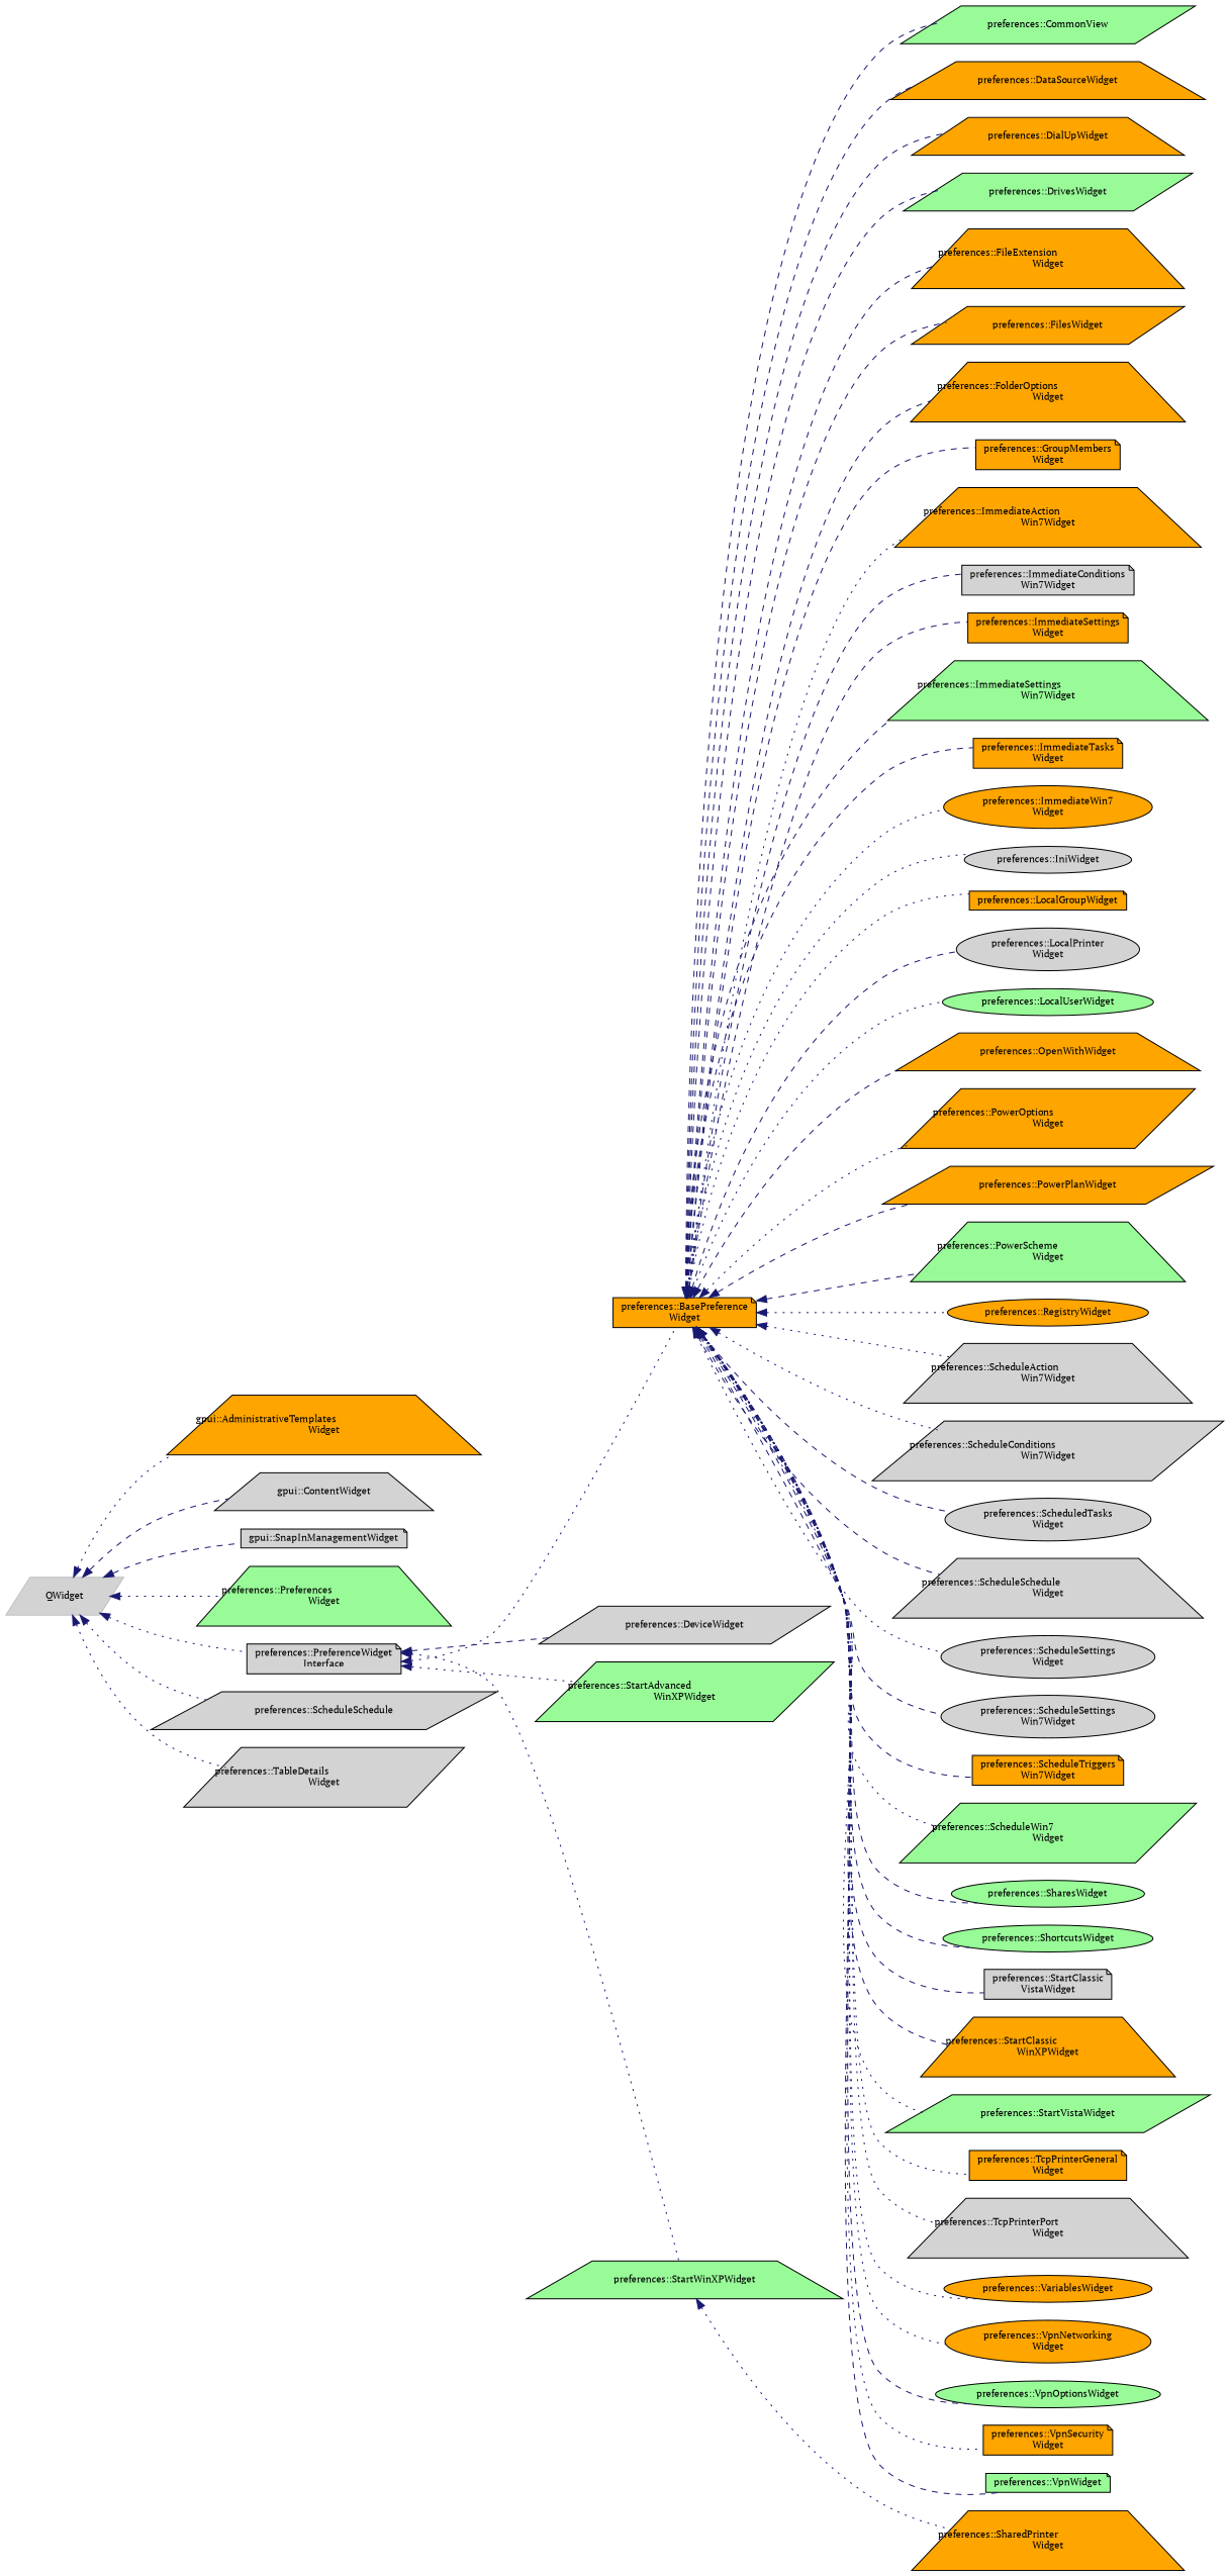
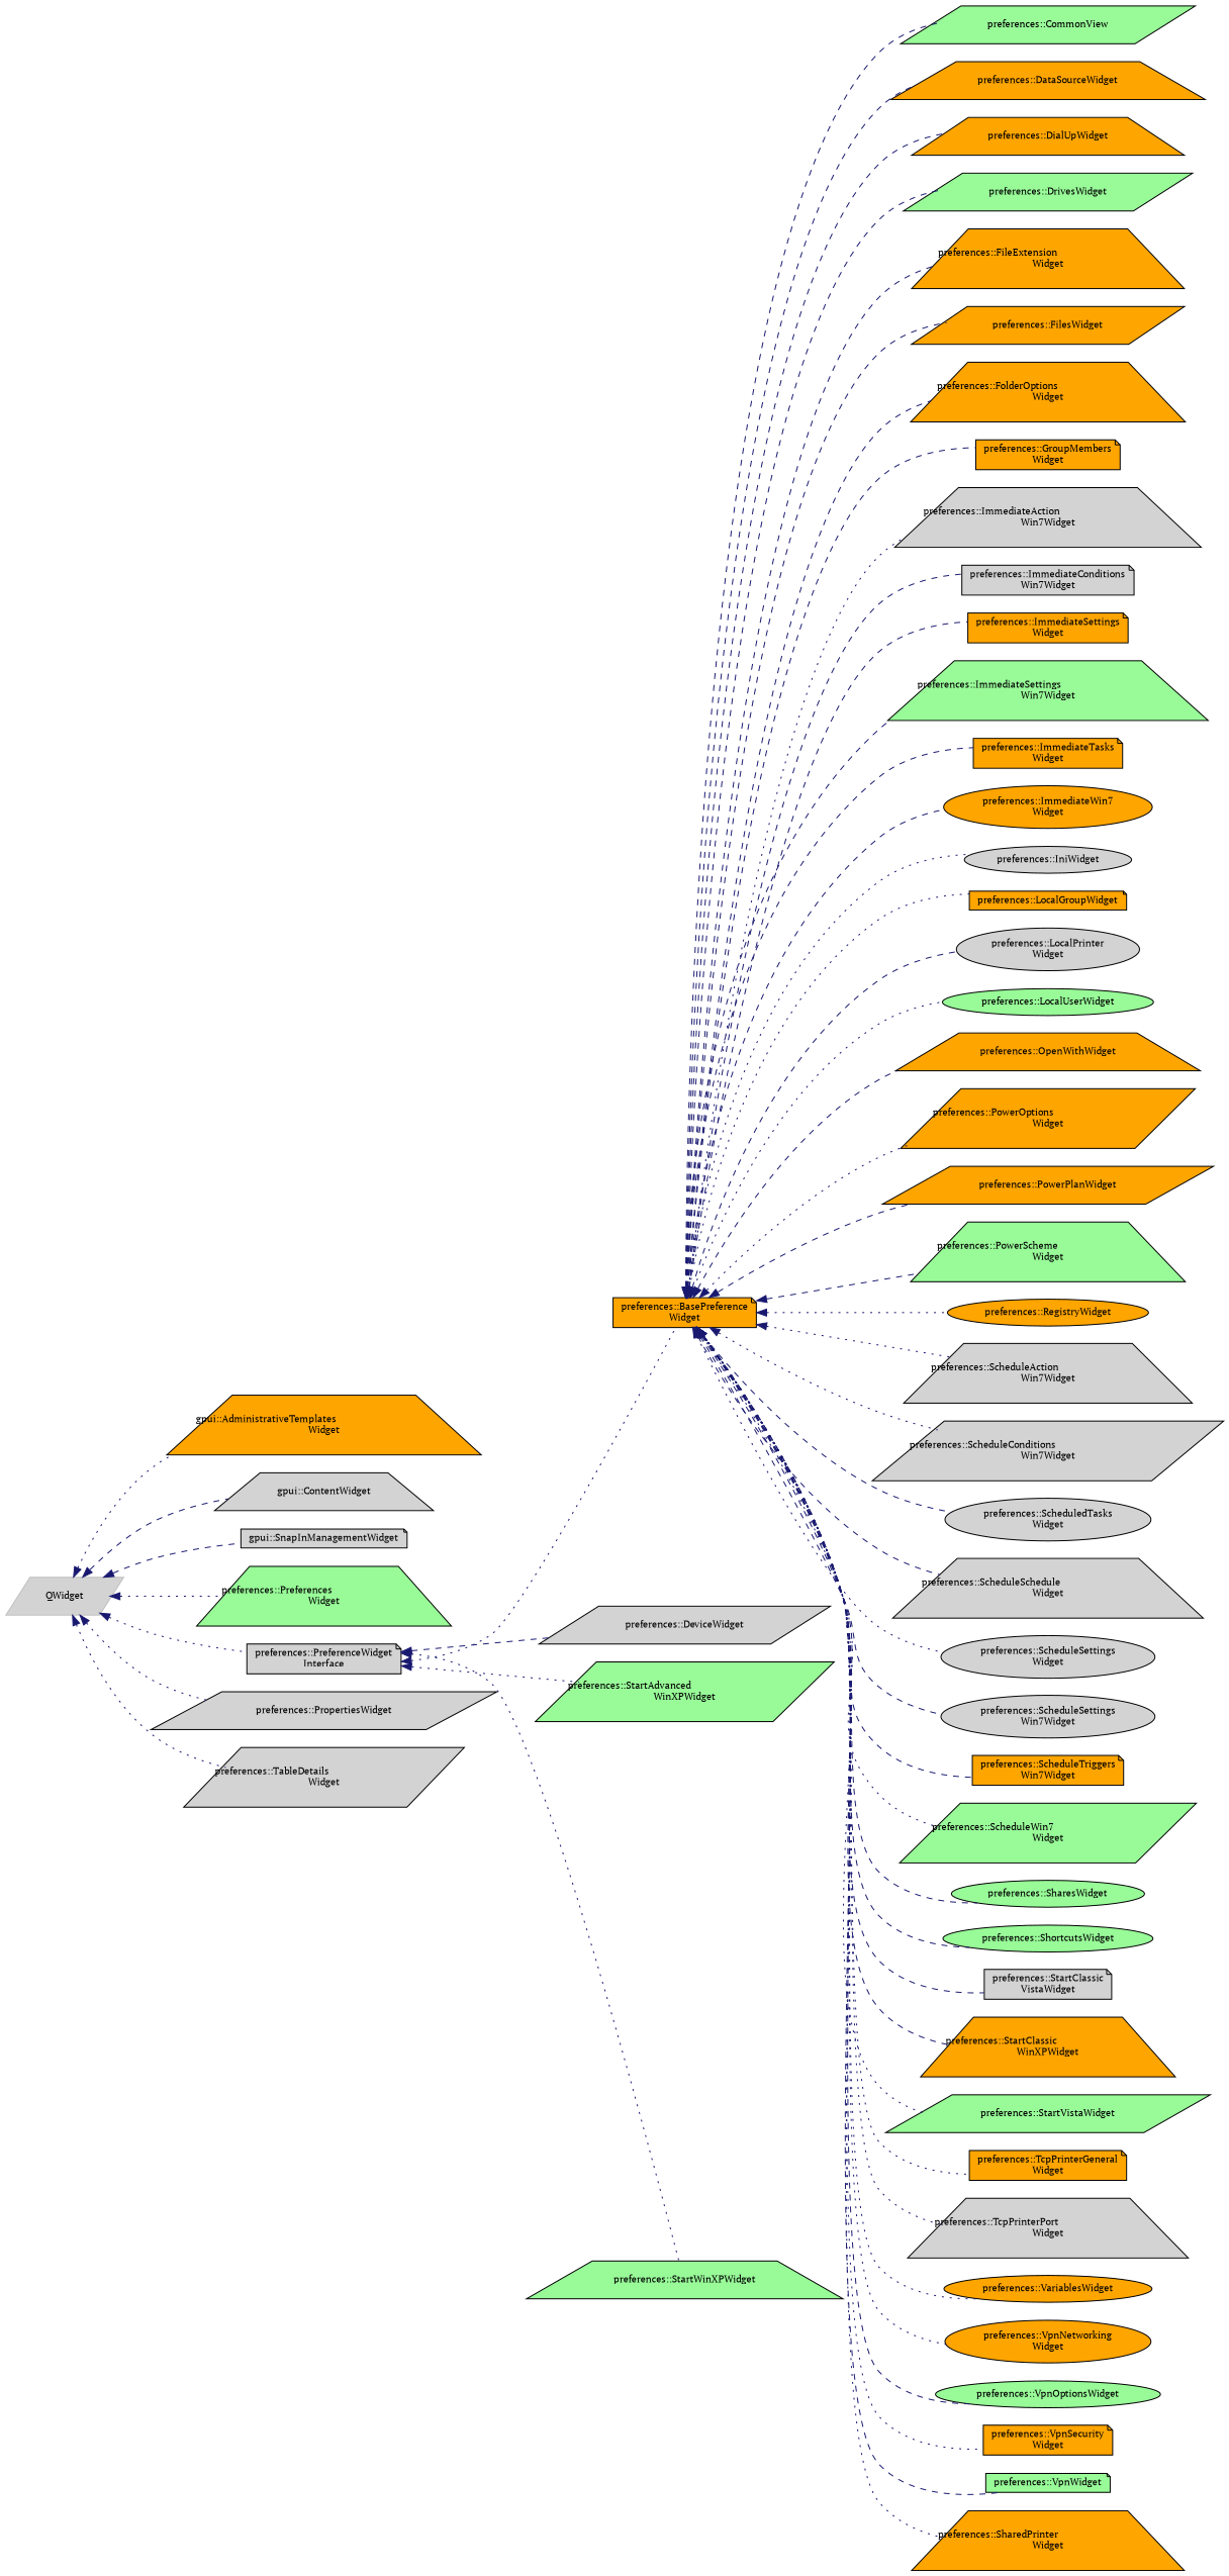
  digraph {
    fontname="PT Serif"
    rankdir=LR
    node [color=black fillcolor=orange fontname="PT Serif" fontsize=10 shape=trapezium style=filled]
    edge [color=midnightblue dir=back fontname="PT Serif" fontsize=10 labelfontname=Helvetica labelfontsize=10 style=dashed]
    n1 [color=grey75 fillcolor=lightgrey height=0.2 label=QWidget shape=parallelogram width=0.4]
    n2 [height=0.2 label="gpui::AdministrativeTemplates\lWidget" width=0.4]
    n3 [fillcolor=lightgrey height=0.2 label="gpui::ContentWidget" width=0.4]
    n4 [fillcolor=lightgrey height=0.2 label="gpui::SnapInManagementWidget" shape=note width=0.4]
    n5 [fillcolor=palegreen height=0.2 label="preferences::Preferences\lWidget" width=0.4]
    n6 [fillcolor=lightgrey height=0.2 label="preferences::PreferenceWidget\lInterface" shape=note width=0.4]
-   n7 [fillcolor=lightgrey height=0.2 label="preferences::ScheduleSchedule" shape=parallelogram width=0.4]
+   n7 [fillcolor=lightgrey height=0.2 label="preferences::PropertiesWidget" shape=parallelogram width=0.4]
    n8 [fillcolor=lightgrey height=0.2 label="preferences::TableDetails\lWidget" shape=parallelogram width=0.4]
    n9 [height=0.2 label="preferences::BasePreference\lWidget" shape=note width=0.4]
    n10 [fillcolor=lightgrey height=0.2 label="preferences::DeviceWidget" shape=parallelogram width=0.4]
    n11 [fillcolor=palegreen height=0.2 label="preferences::StartAdvanced\lWinXPWidget" shape=parallelogram width=0.4]
    n12 [fillcolor=palegreen height=0.2 label="preferences::StartWinXPWidget" width=0.4]
    n13 [fillcolor=palegreen height=0.2 label="preferences::CommonView" shape=parallelogram width=0.4]
    n14 [height=0.2 label="preferences::DataSourceWidget" width=0.4]
    n15 [height=0.2 label="preferences::DialUpWidget" width=0.4]
    n16 [fillcolor=palegreen height=0.2 label="preferences::DrivesWidget" shape=parallelogram width=0.4]
    n17 [height=0.2 label="preferences::FileExtension\lWidget" width=0.4]
    n18 [height=0.2 label="preferences::FilesWidget" shape=parallelogram width=0.4]
    n19 [height=0.2 label="preferences::FolderOptions\lWidget" width=0.4]
    n20 [height=0.2 label="preferences::GroupMembers\lWidget" shape=note width=0.4]
-   n21 [height=0.2 label="preferences::ImmediateAction\lWin7Widget" width=0.4]
+   n21 [fillcolor=lightgrey height=0.2 label="preferences::ImmediateAction\lWin7Widget" width=0.4]
    n22 [fillcolor=lightgrey height=0.2 label="preferences::ImmediateConditions\lWin7Widget" shape=note width=0.4]
    n23 [height=0.2 label="preferences::ImmediateSettings\lWidget" shape=note width=0.4]
    n24 [fillcolor=palegreen height=0.2 label="preferences::ImmediateSettings\lWin7Widget" width=0.4]
    n25 [height=0.2 label="preferences::ImmediateTasks\lWidget" shape=note width=0.4]
    n26 [height=0.2 label="preferences::ImmediateWin7\lWidget" shape=ellipse width=0.4]
    n27 [fillcolor=lightgrey height=0.2 label="preferences::IniWidget" shape=ellipse width=0.4]
    n28 [height=0.2 label="preferences::LocalGroupWidget" shape=note width=0.4]
    n29 [fillcolor=lightgrey height=0.2 label="preferences::LocalPrinter\lWidget" shape=ellipse width=0.4]
    n30 [fillcolor=palegreen height=0.2 label="preferences::LocalUserWidget" shape=ellipse width=0.4]
    n31 [height=0.2 label="preferences::OpenWithWidget" width=0.4]
    n32 [height=0.2 label="preferences::PowerOptions\lWidget" shape=parallelogram width=0.4]
    n33 [height=0.2 label="preferences::PowerPlanWidget" shape=parallelogram width=0.4]
    n34 [fillcolor=palegreen height=0.2 label="preferences::PowerScheme\lWidget" width=0.4]
    n35 [height=0.2 label="preferences::RegistryWidget" shape=ellipse width=0.4]
    n36 [fillcolor=lightgrey height=0.2 label="preferences::ScheduleAction\lWin7Widget" width=0.4]
    n37 [fillcolor=lightgrey height=0.2 label="preferences::ScheduleConditions\lWin7Widget" shape=parallelogram width=0.4]
    n38 [fillcolor=lightgrey height=0.2 label="preferences::ScheduledTasks\lWidget" shape=ellipse width=0.4]
    n39 [fillcolor=lightgrey height=0.2 label="preferences::ScheduleSchedule\lWidget" width=0.4]
    n40 [fillcolor=lightgrey height=0.2 label="preferences::ScheduleSettings\lWidget" shape=ellipse width=0.4]
    n41 [fillcolor=lightgrey height=0.2 label="preferences::ScheduleSettings\lWin7Widget" shape=ellipse width=0.4]
    n42 [height=0.2 label="preferences::ScheduleTriggers\lWin7Widget" shape=note width=0.4]
    n43 [fillcolor=palegreen height=0.2 label="preferences::ScheduleWin7\lWidget" shape=parallelogram width=0.4]
    n44 [height=0.2 label="preferences::SharedPrinter\lWidget" width=0.4]
    n45 [fillcolor=palegreen height=0.2 label="preferences::SharesWidget" shape=ellipse width=0.4]
    n46 [fillcolor=palegreen height=0.2 label="preferences::ShortcutsWidget" shape=ellipse width=0.4]
    n47 [fillcolor=lightgrey height=0.2 label="preferences::StartClassic\lVistaWidget" shape=note width=0.4]
    n48 [height=0.2 label="preferences::StartClassic\lWinXPWidget" width=0.4]
    n49 [fillcolor=palegreen height=0.2 label="preferences::StartVistaWidget" shape=parallelogram width=0.4]
    n50 [height=0.2 label="preferences::TcpPrinterGeneral\lWidget" shape=note width=0.4]
    n51 [fillcolor=lightgrey height=0.2 label="preferences::TcpPrinterPort\lWidget" width=0.4]
    n52 [height=0.2 label="preferences::VariablesWidget" shape=ellipse width=0.4]
    n53 [height=0.2 label="preferences::VpnNetworking\lWidget" shape=ellipse width=0.4]
    n54 [fillcolor=palegreen height=0.2 label="preferences::VpnOptionsWidget" shape=ellipse width=0.4]
    n55 [height=0.2 label="preferences::VpnSecurity\lWidget" shape=note width=0.4]
    n56 [fillcolor=palegreen height=0.2 label="preferences::VpnWidget" shape=note width=0.4]
    n1 -> n2 [style=dotted]
    n1 -> n3
    n1 -> n4
    n1 -> n5 [style=dotted]
    n1 -> n6 [style=dotted]
    n1 -> n7 [style=dotted]
    n1 -> n8 [style=dotted]
    n6 -> n9 [style=dotted]
    n6 -> n10
    n6 -> n11 [style=dotted]
    n6 -> n12 [style=dotted]
    n9 -> n13
    n9 -> n14
    n9 -> n15
    n9 -> n16
    n9 -> n17
    n9 -> n18
    n9 -> n19
    n9 -> n20
    n9 -> n21 [style=dotted]
    n9 -> n22
    n9 -> n23
    n9 -> n24
    n9 -> n25
-   n9 -> n26 [style=dotted]
+   n9 -> n26
    n9 -> n27 [style=dotted]
    n9 -> n28 [style=dotted]
    n9 -> n29
    n9 -> n30 [style=dotted]
    n9 -> n31
    n9 -> n32 [style=dotted]
    n9 -> n33
    n9 -> n34
    n9 -> n35 [style=dotted]
    n9 -> n36 [style=dotted]
    n9 -> n37 [style=dotted]
    n9 -> n38
    n9 -> n39
    n9 -> n40 [style=dotted]
    n9 -> n41
    n9 -> n42
    n9 -> n43 [style=dotted]
-   n12 -> n44 [style=dotted]
+   n9 -> n44 [style=dotted]
    n9 -> n45
    n9 -> n46
    n9 -> n47
    n9 -> n48
    n9 -> n49 [style=dotted]
    n9 -> n50 [style=dotted]
    n9 -> n51 [style=dotted]
    n9 -> n52 [style=dotted]
    n9 -> n53 [style=dotted]
    n9 -> n54
    n9 -> n55 [style=dotted]
    n9 -> n56
  }
